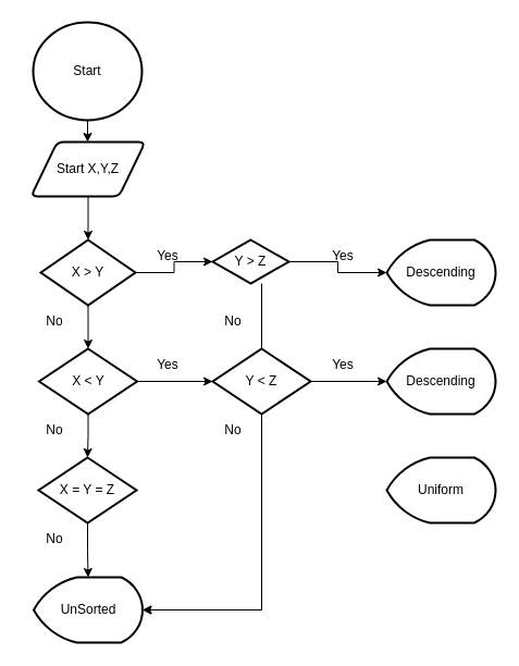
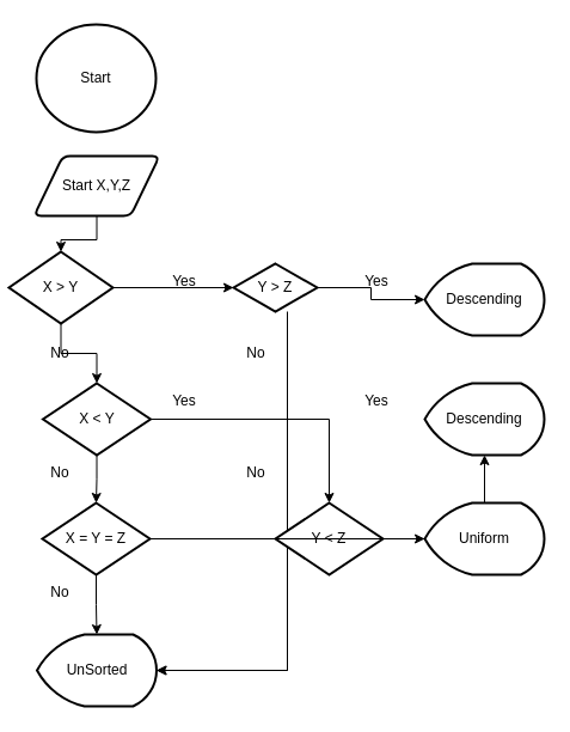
  <mxCell id="0" />
  <mxCell id="1" parent="0" />
- <mxCell id="2" style="edgeStyle=orthogonalEdgeStyle;rounded=0;orthogonalLoop=1;jettySize=auto;html=1;" edge="1" parent="1" source="3" target="5"><mxGeometry relative="1" as="geometry" /></mxCell>
  <mxCell id="3" value="Start" style="strokeWidth=2;html=1;shape=mxgraph.flowchart.start_1;whiteSpace=wrap;" vertex="1" parent="1"><mxGeometry x="30" y="20" width="100" height="90" as="geometry" /></mxCell>
  <mxCell id="4" style="edgeStyle=orthogonalEdgeStyle;rounded=0;orthogonalLoop=1;jettySize=auto;html=1;" edge="1" parent="1" source="5" target="8"><mxGeometry relative="1" as="geometry" /></mxCell>
  <mxCell id="5" value="Start X,Y,Z" style="shape=parallelogram;html=1;strokeWidth=2;perimeter=parallelogramPerimeter;whiteSpace=wrap;rounded=1;arcSize=12;size=0.23;" vertex="1" parent="1"><mxGeometry x="28" y="130" width="105" height="50" as="geometry" /></mxCell>
  <mxCell id="6" style="edgeStyle=orthogonalEdgeStyle;rounded=0;orthogonalLoop=1;jettySize=auto;html=1;" edge="1" parent="1" source="8" target="11"><mxGeometry relative="1" as="geometry" /></mxCell>
  <mxCell id="7" style="edgeStyle=orthogonalEdgeStyle;rounded=0;orthogonalLoop=1;jettySize=auto;html=1;" edge="1" parent="1" source="8" target="16"><mxGeometry relative="1" as="geometry"><mxPoint x="80" y="320" as="targetPoint" /></mxGeometry></mxCell>
- <mxCell id="8" value="X &amp;gt; Y" style="strokeWidth=2;html=1;shape=mxgraph.flowchart.decision;whiteSpace=wrap;" vertex="1" parent="1"><mxGeometry x="37" y="220" width="87" height="60" as="geometry" /></mxCell>
+ <mxCell id="8" value="X &amp;gt; Y" style="strokeWidth=2;html=1;shape=mxgraph.flowchart.decision;whiteSpace=wrap;" vertex="1" parent="1"><mxGeometry x="7" y="210" width="87" height="60" as="geometry" /></mxCell>
  <mxCell id="9" style="edgeStyle=orthogonalEdgeStyle;rounded=0;orthogonalLoop=1;jettySize=auto;html=1;" edge="1" parent="1" source="11" target="20"><mxGeometry relative="1" as="geometry" /></mxCell>
  <mxCell id="10" style="edgeStyle=orthogonalEdgeStyle;rounded=0;orthogonalLoop=1;jettySize=auto;html=1;" edge="1" parent="1" source="11" target="30"><mxGeometry relative="1" as="geometry"><Array as="points"><mxPoint x="240" y="560" /></Array></mxGeometry></mxCell>
  <mxCell id="11" value="Y &amp;gt; Z" style="strokeWidth=2;html=1;shape=mxgraph.flowchart.decision;whiteSpace=wrap;" vertex="1" parent="1"><mxGeometry x="195" y="220" width="70" height="40" as="geometry" /></mxCell>
  <mxCell id="12" value="Yes" style="text;html=1;strokeColor=none;fillColor=none;align=center;verticalAlign=middle;whiteSpace=wrap;rounded=0;" vertex="1" parent="1"><mxGeometry x="124" y="220" width="60" height="30" as="geometry" /></mxCell>
  <mxCell id="13" value="No" style="text;html=1;strokeColor=none;fillColor=none;align=center;verticalAlign=middle;whiteSpace=wrap;rounded=0;" vertex="1" parent="1"><mxGeometry x="20" y="280" width="60" height="30" as="geometry" /></mxCell>
  <mxCell id="14" style="edgeStyle=orthogonalEdgeStyle;rounded=0;orthogonalLoop=1;jettySize=auto;html=1;" edge="1" parent="1" source="16" target="19"><mxGeometry relative="1" as="geometry" /></mxCell>
  <mxCell id="15" style="edgeStyle=orthogonalEdgeStyle;rounded=0;orthogonalLoop=1;jettySize=auto;html=1;" edge="1" parent="1" source="16" target="24"><mxGeometry relative="1" as="geometry" /></mxCell>
  <mxCell id="16" value="X &amp;lt; Y" style="strokeWidth=2;html=1;shape=mxgraph.flowchart.decision;whiteSpace=wrap;" vertex="1" parent="1"><mxGeometry x="35.5" y="320" width="90" height="60" as="geometry" /></mxCell>
  <mxCell id="17" style="edgeStyle=orthogonalEdgeStyle;rounded=0;orthogonalLoop=1;jettySize=auto;html=1;" edge="1" parent="1" source="19" target="27"><mxGeometry relative="1" as="geometry" /></mxCell>
  <mxCell id="18" style="edgeStyle=orthogonalEdgeStyle;rounded=0;orthogonalLoop=1;jettySize=auto;html=1;" edge="1" parent="1" source="19" target="30"><mxGeometry relative="1" as="geometry"><Array as="points"><mxPoint x="240" y="560" /></Array></mxGeometry></mxCell>
- <mxCell id="19" value="Y &amp;lt; Z" style="strokeWidth=2;html=1;shape=mxgraph.flowchart.decision;whiteSpace=wrap;" vertex="1" parent="1"><mxGeometry x="195" y="320" width="90" height="60" as="geometry" /></mxCell>
+ <mxCell id="19" value="Y &amp;lt; Z" style="strokeWidth=2;html=1;shape=mxgraph.flowchart.decision;whiteSpace=wrap;" vertex="1" parent="1"><mxGeometry x="230" y="420" width="90" height="60" as="geometry" /></mxCell>
  <mxCell id="20" value="Descending" style="strokeWidth=2;html=1;shape=mxgraph.flowchart.display;whiteSpace=wrap;" vertex="1" parent="1"><mxGeometry x="355" y="220" width="100" height="60" as="geometry" /></mxCell>
  <mxCell id="21" value="Yes" style="text;html=1;strokeColor=none;fillColor=none;align=center;verticalAlign=middle;whiteSpace=wrap;rounded=0;" vertex="1" parent="1"><mxGeometry x="285" y="220" width="60" height="30" as="geometry" /></mxCell>
+ <mxCell id="22" style="edgeStyle=orthogonalEdgeStyle;rounded=0;orthogonalLoop=1;jettySize=auto;html=1;" edge="1" parent="1" source="24" target="29"><mxGeometry relative="1" as="geometry" /></mxCell>
  <mxCell id="23" style="edgeStyle=orthogonalEdgeStyle;rounded=0;orthogonalLoop=1;jettySize=auto;html=1;" edge="1" parent="1" source="24" target="30"><mxGeometry relative="1" as="geometry" /></mxCell>
  <mxCell id="24" value="X = Y = Z" style="strokeWidth=2;html=1;shape=mxgraph.flowchart.decision;whiteSpace=wrap;" vertex="1" parent="1"><mxGeometry x="35" y="420" width="90" height="60" as="geometry" /></mxCell>
  <mxCell id="25" value="Yes" style="text;html=1;strokeColor=none;fillColor=none;align=center;verticalAlign=middle;whiteSpace=wrap;rounded=0;" vertex="1" parent="1"><mxGeometry x="124" y="320" width="60" height="30" as="geometry" /></mxCell>
  <mxCell id="26" value="Yes" style="text;html=1;strokeColor=none;fillColor=none;align=center;verticalAlign=middle;whiteSpace=wrap;rounded=0;" vertex="1" parent="1"><mxGeometry x="285" y="320" width="60" height="30" as="geometry" /></mxCell>
  <mxCell id="27" value="Descending" style="strokeWidth=2;html=1;shape=mxgraph.flowchart.display;whiteSpace=wrap;" vertex="1" parent="1"><mxGeometry x="355" y="320" width="100" height="60" as="geometry" /></mxCell>
  <mxCell id="28" value="No" style="text;html=1;strokeColor=none;fillColor=none;align=center;verticalAlign=middle;whiteSpace=wrap;rounded=0;" vertex="1" parent="1"><mxGeometry x="20" y="380" width="60" height="30" as="geometry" /></mxCell>
  <mxCell id="29" value="Uniform" style="strokeWidth=2;html=1;shape=mxgraph.flowchart.display;whiteSpace=wrap;" vertex="1" parent="1"><mxGeometry x="355" y="420" width="100" height="60" as="geometry" /></mxCell>
  <mxCell id="30" value="UnSorted" style="strokeWidth=2;html=1;shape=mxgraph.flowchart.display;whiteSpace=wrap;" vertex="1" parent="1"><mxGeometry x="30.5" y="530" width="100" height="60" as="geometry" /></mxCell>
  <mxCell id="31" value="No" style="text;html=1;strokeColor=none;fillColor=none;align=center;verticalAlign=middle;whiteSpace=wrap;rounded=0;" vertex="1" parent="1"><mxGeometry x="20" y="480" width="60" height="30" as="geometry" /></mxCell>
  <mxCell id="32" value="No" style="text;html=1;strokeColor=none;fillColor=none;align=center;verticalAlign=middle;whiteSpace=wrap;rounded=0;" vertex="1" parent="1"><mxGeometry x="184" y="380" width="60" height="30" as="geometry" /></mxCell>
  <mxCell id="33" value="No" style="text;html=1;strokeColor=none;fillColor=none;align=center;verticalAlign=middle;whiteSpace=wrap;rounded=0;" vertex="1" parent="1"><mxGeometry x="184" y="280" width="60" height="30" as="geometry" /></mxCell>
